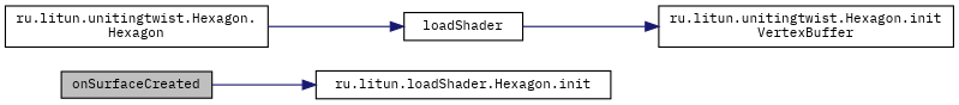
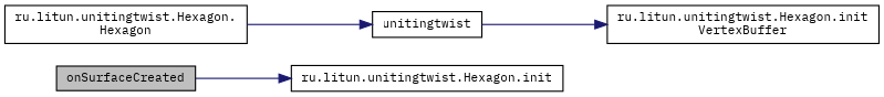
  digraph {
    fontname="IBM Plex Mono"
    rankdir=LR
    node [color=black fillcolor=white fontname="IBM Plex Mono" fontsize=10 shape=record style=filled]
    edge [color=midnightblue fontname="IBM Plex Mono" fontsize=10 labelfontname=Helvetica labelfontsize=10 style=solid]
    n1 [fillcolor=grey75 fontcolor=black height=0.2 label=onSurfaceCreated width=0.4]
-   n2 [height=0.2 label="ru.litun.loadShader.Hexagon.init" width=0.4]
+   n2 [height=0.2 label="ru.litun.unitingtwist.Hexagon.init" width=0.4]
    n3 [height=0.2 label="ru.litun.unitingtwist.Hexagon.\lHexagon" width=0.4]
-   n4 [height=0.2 label=loadShader width=0.4]
+   n4 [height=0.2 label=unitingtwist width=0.4]
    n5 [height=0.2 label="ru.litun.unitingtwist.Hexagon.init\lVertexBuffer" width=0.4]
    n1 -> n2
    n3 -> n4
    n4 -> n5
  }
